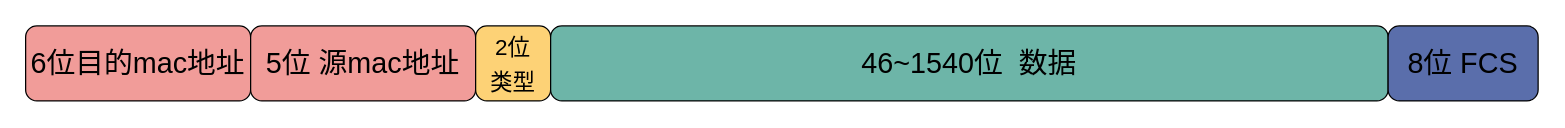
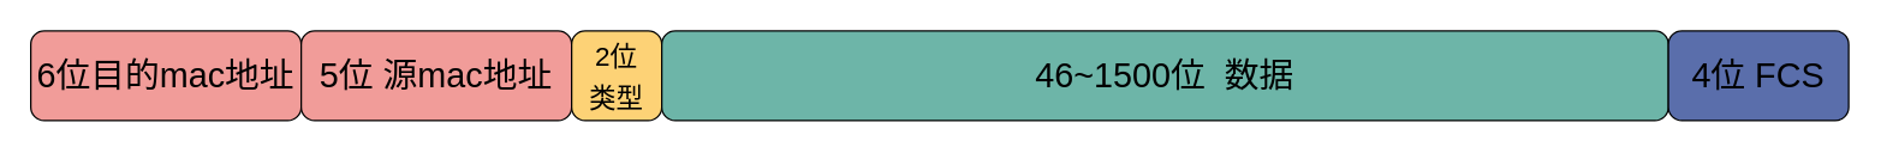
  <mxCell id="0" />
  <mxCell id="1" parent="0" />
  <mxCell id="2" value="&lt;font style=&quot;font-size: 23px&quot;&gt;6位目的mac地址&lt;/font&gt;" style="rounded=1;whiteSpace=wrap;html=1;fontSize=23;fillColor=#F19C99;" parent="1" vertex="1"><mxGeometry x="20" y="20" width="180" height="60" as="geometry" /></mxCell>
  <mxCell id="3" value="&lt;font style=&quot;font-size: 23px&quot;&gt;5位 源mac地址&lt;/font&gt;" style="rounded=1;whiteSpace=wrap;html=1;fontSize=23;fillColor=#F19C99;" parent="1" vertex="1"><mxGeometry x="200" y="20" width="180" height="60" as="geometry" /></mxCell>
  <mxCell id="4" value="&lt;font style=&quot;font-size: 18px&quot;&gt;2位&lt;br&gt;类型&lt;/font&gt;" style="rounded=1;whiteSpace=wrap;html=1;fontSize=23;fillColor=#FDD276;" parent="1" vertex="1"><mxGeometry x="380" y="20" width="60" height="60" as="geometry" /></mxCell>
- <mxCell id="5" value="&lt;font style=&quot;font-size: 23px&quot;&gt;46~1540位&amp;nbsp; 数据&lt;/font&gt;" style="rounded=1;whiteSpace=wrap;html=1;fontSize=23;fillColor=#6DB5A8;" parent="1" vertex="1"><mxGeometry x="440" y="20" width="670" height="60" as="geometry" /></mxCell>
- <mxCell id="6" value="&lt;font style=&quot;font-size: 23px&quot;&gt;8位 FCS&lt;/font&gt;" style="rounded=1;whiteSpace=wrap;html=1;fontSize=23;fillColor=#5A6EAB;" parent="1" vertex="1"><mxGeometry x="1110" y="20" width="120" height="60" as="geometry" /></mxCell>
+ <mxCell id="5" value="&lt;font style=&quot;font-size: 23px&quot;&gt;46~1500位&amp;nbsp; 数据&lt;/font&gt;" style="rounded=1;whiteSpace=wrap;html=1;fontSize=23;fillColor=#6DB5A8;" parent="1" vertex="1"><mxGeometry x="440" y="20" width="670" height="60" as="geometry" /></mxCell>
+ <mxCell id="6" value="&lt;font style=&quot;font-size: 23px&quot;&gt;4位 FCS&lt;/font&gt;" style="rounded=1;whiteSpace=wrap;html=1;fontSize=23;fillColor=#5A6EAB;" parent="1" vertex="1"><mxGeometry x="1110" y="20" width="120" height="60" as="geometry" /></mxCell>
